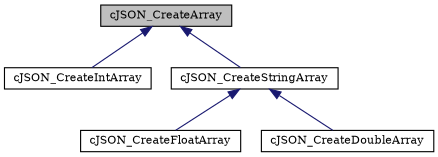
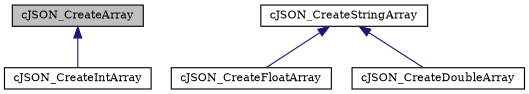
  digraph {
    fontname="DejaVu Serif"
    rankdir=TB
    node [color=black fillcolor=white fontname="DejaVu Serif" fontsize=10 shape=record style=filled]
    edge [color=midnightblue dir=back fontname="DejaVu Serif" fontsize=10 labelfontname=Helvetica labelfontsize=10 style=solid]
    n1 [fillcolor=grey75 fontcolor=black height=0.2 label=cJSON_CreateArray width=0.4]
    n2 [height=0.2 label=cJSON_CreateIntArray width=0.4]
    n3 [height=0.2 label=cJSON_CreateStringArray width=0.4]
    n4 [height=0.2 label=cJSON_CreateFloatArray width=0.4]
    n5 [height=0.2 label=cJSON_CreateDoubleArray width=0.4]
    n1 -> n2
-   n1 -> n3
    n3 -> n4
    n3 -> n5
  }
